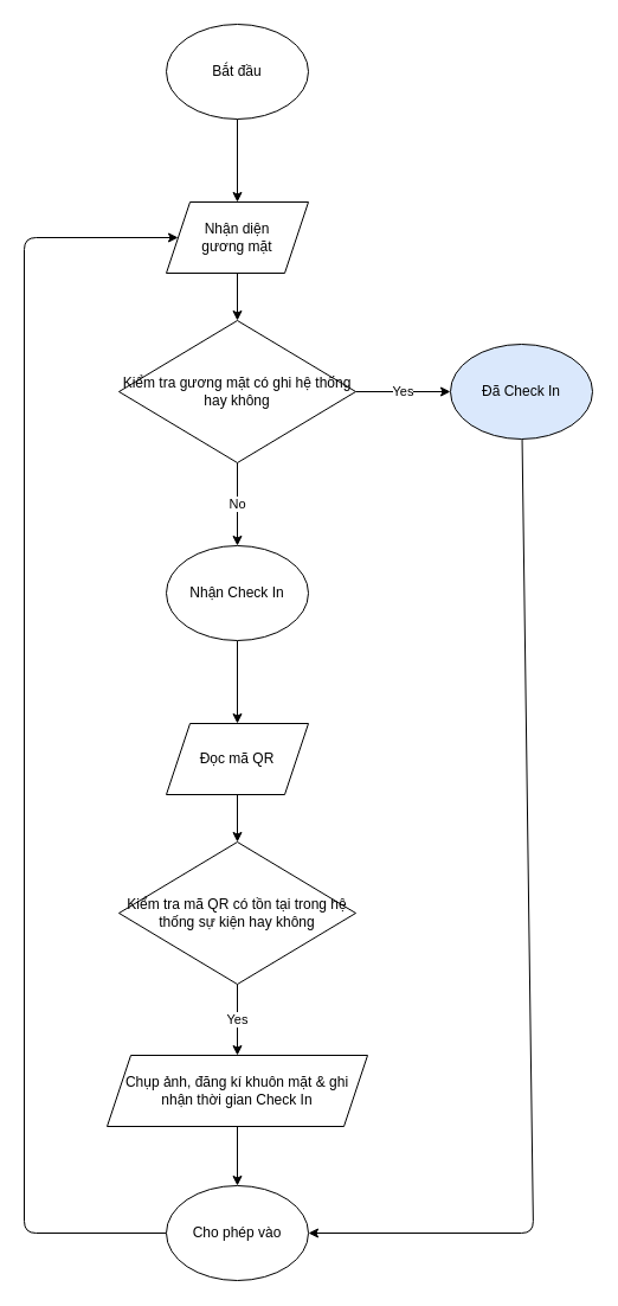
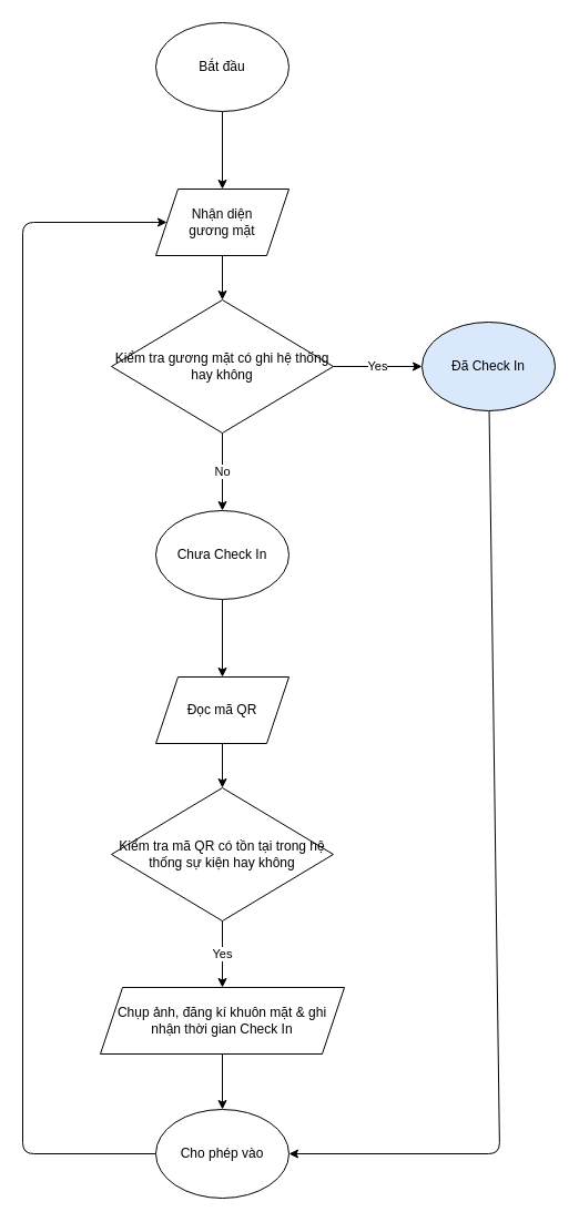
  <mxCell id="0" />
  <mxCell id="1" parent="0" />
  <mxCell id="2" style="edgeStyle=none;html=1;entryX=0.5;entryY=0;entryDx=0;entryDy=0;" parent="1" source="3" target="12" edge="1"><mxGeometry relative="1" as="geometry" /></mxCell>
  <mxCell id="3" value="Bắt đầu" style="ellipse;whiteSpace=wrap;html=1;" parent="1" vertex="1"><mxGeometry x="140" y="20" width="120" height="80" as="geometry" /></mxCell>
  <mxCell id="4" value="No" style="edgeStyle=none;html=1;entryX=0.5;entryY=0;entryDx=0;entryDy=0;" parent="1" source="6" target="8" edge="1"><mxGeometry relative="1" as="geometry" /></mxCell>
  <mxCell id="5" value="Yes" style="edgeStyle=none;html=1;exitX=1;exitY=0.5;exitDx=0;exitDy=0;entryX=0;entryY=0.5;entryDx=0;entryDy=0;" parent="1" source="6" target="20" edge="1"><mxGeometry relative="1" as="geometry" /></mxCell>
  <mxCell id="6" value="Kiểm tra gương mặt có ghi hệ thống hay không" style="rhombus;whiteSpace=wrap;html=1;" parent="1" vertex="1"><mxGeometry x="100" y="270" width="200" height="120" as="geometry" /></mxCell>
  <mxCell id="7" style="edgeStyle=none;html=1;entryX=0.5;entryY=0;entryDx=0;entryDy=0;" parent="1" source="8" target="10" edge="1"><mxGeometry relative="1" as="geometry" /></mxCell>
- <mxCell id="8" value="Nhận Check In" style="ellipse;whiteSpace=wrap;html=1;" parent="1" vertex="1"><mxGeometry x="140" y="460" width="120" height="80" as="geometry" /></mxCell>
+ <mxCell id="8" value="Chưa Check In" style="ellipse;whiteSpace=wrap;html=1;" parent="1" vertex="1"><mxGeometry x="140" y="460" width="120" height="80" as="geometry" /></mxCell>
  <mxCell id="9" style="edgeStyle=none;html=1;entryX=0.5;entryY=0;entryDx=0;entryDy=0;" parent="1" source="10" target="14" edge="1"><mxGeometry relative="1" as="geometry" /></mxCell>
  <mxCell id="10" value="Đọc mã QR" style="shape=parallelogram;perimeter=parallelogramPerimeter;whiteSpace=wrap;html=1;fixedSize=1;" parent="1" vertex="1"><mxGeometry x="140" y="610" width="120" height="60" as="geometry" /></mxCell>
  <mxCell id="11" style="edgeStyle=none;html=1;" parent="1" source="12" target="6" edge="1"><mxGeometry relative="1" as="geometry" /></mxCell>
  <mxCell id="12" value="Nhận diện&lt;br&gt;gương mặt" style="shape=parallelogram;perimeter=parallelogramPerimeter;whiteSpace=wrap;html=1;fixedSize=1;" parent="1" vertex="1"><mxGeometry x="140" y="170" width="120" height="60" as="geometry" /></mxCell>
  <mxCell id="13" value="Yes" style="edgeStyle=none;html=1;exitX=0.5;exitY=1;exitDx=0;exitDy=0;entryX=0.5;entryY=0;entryDx=0;entryDy=0;" parent="1" source="14" target="16" edge="1"><mxGeometry relative="1" as="geometry" /></mxCell>
  <mxCell id="14" value="Kiểm tra mã QR có tồn tại trong hệ thống sự kiện hay không" style="rhombus;whiteSpace=wrap;html=1;" parent="1" vertex="1"><mxGeometry x="100" y="710" width="200" height="120" as="geometry" /></mxCell>
  <mxCell id="15" style="edgeStyle=none;html=1;exitX=0.5;exitY=1;exitDx=0;exitDy=0;entryX=0.5;entryY=0;entryDx=0;entryDy=0;" parent="1" source="16" target="18" edge="1"><mxGeometry relative="1" as="geometry" /></mxCell>
  <mxCell id="16" value="Chụp ảnh, đăng kí khuôn mặt &amp;amp; ghi nhận thời gian Check In" style="shape=parallelogram;perimeter=parallelogramPerimeter;whiteSpace=wrap;html=1;fixedSize=1;" parent="1" vertex="1"><mxGeometry x="90" y="890" width="220" height="60" as="geometry" /></mxCell>
  <mxCell id="17" style="edgeStyle=none;html=1;entryX=0;entryY=0.5;entryDx=0;entryDy=0;" parent="1" source="18" target="12" edge="1"><mxGeometry relative="1" as="geometry"><mxPoint x="20" y="60" as="targetPoint" /><Array as="points"><mxPoint x="20" y="1040" /><mxPoint x="20" y="200" /></Array></mxGeometry></mxCell>
  <mxCell id="18" value="Cho phép vào" style="ellipse;whiteSpace=wrap;html=1;" parent="1" vertex="1"><mxGeometry x="140" y="1000" width="120" height="80" as="geometry" /></mxCell>
  <mxCell id="19" style="edgeStyle=none;html=1;entryX=1;entryY=0.5;entryDx=0;entryDy=0;" parent="1" source="20" target="18" edge="1"><mxGeometry relative="1" as="geometry"><Array as="points"><mxPoint x="450" y="1040" /></Array></mxGeometry></mxCell>
  <mxCell id="20" value="Đã Check In" style="ellipse;whiteSpace=wrap;html=1;fillColor=#dae8fc;" parent="1" vertex="1"><mxGeometry x="380" y="290" width="120" height="80" as="geometry" /></mxCell>
